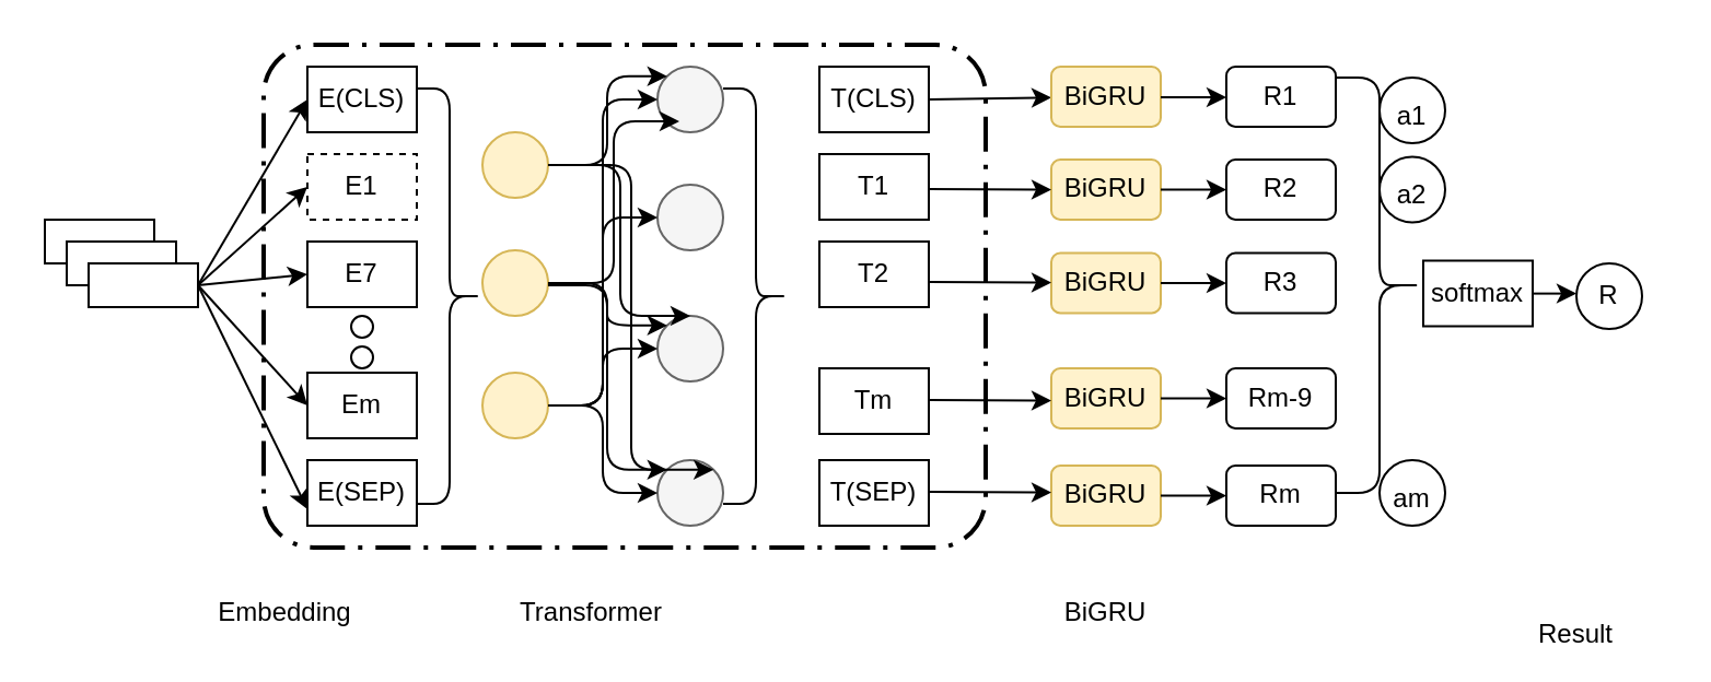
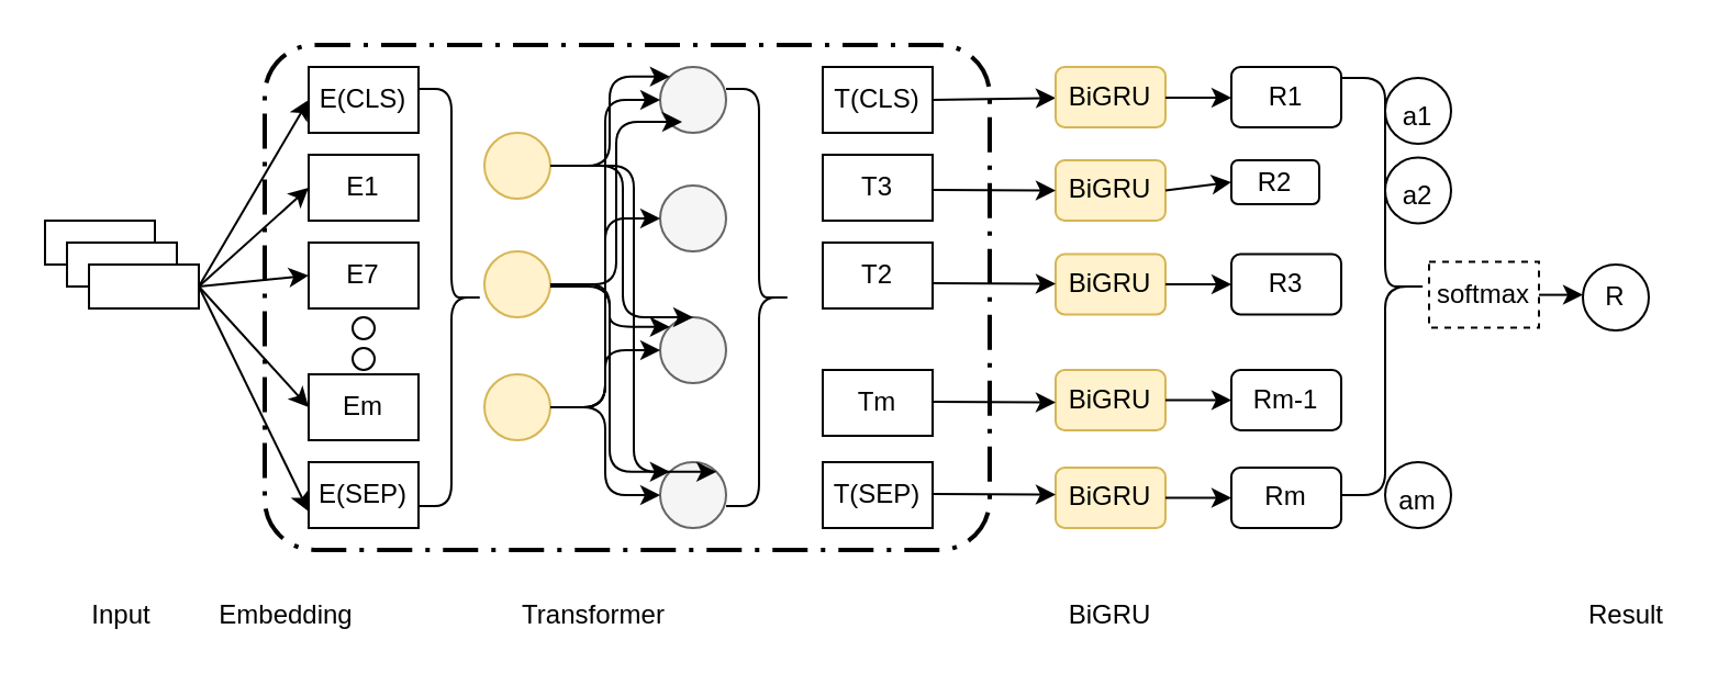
  <mxCell id="0" />
  <mxCell id="1" parent="0" />
  <mxCell id="2" value="" style="rounded=0;whiteSpace=wrap;html=1;" parent="1" vertex="1"><mxGeometry x="20" y="100" width="50" height="20" as="geometry" /></mxCell>
  <mxCell id="3" value="" style="rounded=0;whiteSpace=wrap;html=1;" parent="1" vertex="1"><mxGeometry x="30" y="110" width="50" height="20" as="geometry" /></mxCell>
  <mxCell id="4" value="" style="rounded=0;whiteSpace=wrap;html=1;" parent="1" vertex="1"><mxGeometry x="40" y="120" width="50" height="20" as="geometry" /></mxCell>
  <mxCell id="5" value="" style="rounded=1;arcSize=10;dashed=1;strokeColor=#000000;fillColor=none;gradientColor=none;dashPattern=8 3 1 3;strokeWidth=2;" parent="1" vertex="1"><mxGeometry x="120" y="20" width="330" height="230" as="geometry" /></mxCell>
  <mxCell id="6" value="E(CLS)" style="rounded=0;whiteSpace=wrap;html=1;" parent="1" vertex="1"><mxGeometry x="140" y="30" width="50" height="30" as="geometry" /></mxCell>
- <mxCell id="7" value="E1" style="rounded=0;whiteSpace=wrap;html=1;dashed=1;" parent="1" vertex="1"><mxGeometry x="140" y="70" width="50" height="30" as="geometry" /></mxCell>
+ <mxCell id="7" value="E1" style="rounded=0;whiteSpace=wrap;html=1;" parent="1" vertex="1"><mxGeometry x="140" y="70" width="50" height="30" as="geometry" /></mxCell>
  <mxCell id="8" value="E7" style="rounded=0;whiteSpace=wrap;html=1;" parent="1" vertex="1"><mxGeometry x="140" y="110" width="50" height="30" as="geometry" /></mxCell>
  <mxCell id="9" value="Em&lt;span style=&quot;color: rgba(0 , 0 , 0 , 0) ; font-family: monospace ; font-size: 0px&quot;&gt;%3CmxGraphModel%3E%3Croot%3E%3CmxCell%20id%3D%220%22%2F%3E%3CmxCell%20id%3D%221%22%20parent%3D%220%22%2F%3E%3CmxCell%20id%3D%222%22%20value%3D%22E2%22%20style%3D%22rounded%3D0%3BwhiteSpace%3Dwrap%3Bhtml%3D1%3B%22%20vertex%3D%221%22%20parent%3D%221%22%3E%3CmxGeometry%20x%3D%22130%22%20y%3D%22200%22%20width%3D%2250%22%20height%3D%2230%22%20as%3D%22geometry%22%2F%3E%3C%2FmxCell%3E%3C%2Froot%3E%3C%2FmxGraphModel%3E&lt;/span&gt;" style="rounded=0;whiteSpace=wrap;html=1;" parent="1" vertex="1"><mxGeometry x="140" y="170" width="50" height="30" as="geometry" /></mxCell>
  <mxCell id="10" value="E(SEP)&lt;span style=&quot;color: rgba(0 , 0 , 0 , 0) ; font-family: monospace ; font-size: 0px&quot;&gt;%3CmxGraphModel%3E%3Croot%3E%3CmxCell%20id%3D%220%22%2F%3E%3CmxCell%20id%3D%221%22%20parent%3D%220%22%2F%3E%3CmxCell%20id%3D%222%22%20value%3D%22E2%22%20style%3D%22rounded%3D0%3BwhiteSpace%3Dwrap%3Bhtml%3D1%3B%22%20vertex%3D%221%22%20parent%3D%221%22%3E%3CmxGeometry%20x%3D%22130%22%20y%3D%22200%22%20width%3D%2250%22%20height%3D%2230%22%20as%3D%22geometry%22%2F%3E%3C%2FmxCell%3E%3C%2Froot%3E%3C%2FmxGraphModel%3E&lt;/span&gt;" style="rounded=0;whiteSpace=wrap;html=1;" parent="1" vertex="1"><mxGeometry x="140" y="210" width="50" height="30" as="geometry" /></mxCell>
  <mxCell id="11" value="" style="ellipse;whiteSpace=wrap;html=1;aspect=fixed;" parent="1" vertex="1"><mxGeometry x="160" y="144" width="10" height="10" as="geometry" /></mxCell>
  <mxCell id="12" value="" style="ellipse;whiteSpace=wrap;html=1;aspect=fixed;" parent="1" vertex="1"><mxGeometry x="160" y="158" width="10" height="10" as="geometry" /></mxCell>
+ <mxCell id="13" value="Input" style="text;html=1;strokeColor=none;fillColor=none;align=center;verticalAlign=middle;whiteSpace=wrap;rounded=0;" parent="1" vertex="1"><mxGeometry x="35" y="270" width="40" height="20" as="geometry" /></mxCell>
  <mxCell id="14" value="" style="endArrow=classic;html=1;exitX=1;exitY=0.5;exitDx=0;exitDy=0;entryX=0;entryY=0.5;entryDx=0;entryDy=0;" parent="1" source="4" target="6" edge="1"><mxGeometry width="50" height="50" relative="1" as="geometry"><mxPoint x="210" y="160" as="sourcePoint" /><mxPoint x="260" y="110" as="targetPoint" /></mxGeometry></mxCell>
  <mxCell id="15" value="" style="endArrow=classic;html=1;entryX=0;entryY=0.5;entryDx=0;entryDy=0;" parent="1" target="7" edge="1"><mxGeometry width="50" height="50" relative="1" as="geometry"><mxPoint x="90" y="130" as="sourcePoint" /><mxPoint x="150" y="55" as="targetPoint" /></mxGeometry></mxCell>
  <mxCell id="16" value="" style="endArrow=classic;html=1;entryX=0;entryY=0.5;entryDx=0;entryDy=0;" parent="1" target="8" edge="1"><mxGeometry width="50" height="50" relative="1" as="geometry"><mxPoint x="90" y="130" as="sourcePoint" /><mxPoint x="160" y="65" as="targetPoint" /></mxGeometry></mxCell>
  <mxCell id="17" value="" style="endArrow=classic;html=1;entryX=0;entryY=0.5;entryDx=0;entryDy=0;exitX=1;exitY=0.5;exitDx=0;exitDy=0;" parent="1" source="4" target="9" edge="1"><mxGeometry width="50" height="50" relative="1" as="geometry"><mxPoint x="100" y="140" as="sourcePoint" /><mxPoint x="150" y="135" as="targetPoint" /></mxGeometry></mxCell>
  <mxCell id="18" value="" style="endArrow=classic;html=1;entryX=0;entryY=0.75;entryDx=0;entryDy=0;exitX=1;exitY=0.5;exitDx=0;exitDy=0;" parent="1" source="4" target="10" edge="1"><mxGeometry width="50" height="50" relative="1" as="geometry"><mxPoint x="100" y="140" as="sourcePoint" /><mxPoint x="150" y="195" as="targetPoint" /></mxGeometry></mxCell>
  <mxCell id="19" value="Embedding" style="text;html=1;strokeColor=none;fillColor=none;align=center;verticalAlign=middle;whiteSpace=wrap;rounded=0;" parent="1" vertex="1"><mxGeometry x="110" y="270" width="40" height="20" as="geometry" /></mxCell>
  <mxCell id="20" value="" style="shape=curlyBracket;whiteSpace=wrap;html=1;rounded=1;direction=west;" parent="1" vertex="1"><mxGeometry x="190" y="40" width="30" height="190" as="geometry" /></mxCell>
  <mxCell id="21" value="" style="ellipse;whiteSpace=wrap;html=1;aspect=fixed;fillColor=#fff2cc;strokeColor=#d6b656;" parent="1" vertex="1"><mxGeometry x="220" y="60" width="30" height="30" as="geometry" /></mxCell>
  <mxCell id="22" value="" style="ellipse;whiteSpace=wrap;html=1;aspect=fixed;fillColor=#fff2cc;strokeColor=#d6b656;" parent="1" vertex="1"><mxGeometry x="220" y="114" width="30" height="30" as="geometry" /></mxCell>
  <mxCell id="23" value="" style="ellipse;whiteSpace=wrap;html=1;aspect=fixed;fillColor=#fff2cc;strokeColor=#d6b656;" parent="1" vertex="1"><mxGeometry x="220" y="170" width="30" height="30" as="geometry" /></mxCell>
  <mxCell id="24" value="" style="ellipse;whiteSpace=wrap;html=1;aspect=fixed;fillColor=#f5f5f5;strokeColor=#666666;fontColor=#333333;" parent="1" vertex="1"><mxGeometry x="300" y="84" width="30" height="30" as="geometry" /></mxCell>
  <mxCell id="25" value="" style="ellipse;whiteSpace=wrap;html=1;aspect=fixed;fillColor=#f5f5f5;strokeColor=#666666;fontColor=#333333;" parent="1" vertex="1"><mxGeometry x="300" y="144" width="30" height="30" as="geometry" /></mxCell>
  <mxCell id="26" value="" style="ellipse;whiteSpace=wrap;html=1;aspect=fixed;fillColor=#f5f5f5;strokeColor=#666666;fontColor=#333333;" parent="1" vertex="1"><mxGeometry x="300" y="210" width="30" height="30" as="geometry" /></mxCell>
  <mxCell id="27" value="" style="ellipse;whiteSpace=wrap;html=1;aspect=fixed;fillColor=#f5f5f5;strokeColor=#666666;fontColor=#333333;" parent="1" vertex="1"><mxGeometry x="300" y="30" width="30" height="30" as="geometry" /></mxCell>
  <mxCell id="28" value="" style="edgeStyle=elbowEdgeStyle;elbow=horizontal;endArrow=classic;html=1;exitX=1;exitY=0.5;exitDx=0;exitDy=0;entryX=0;entryY=0.5;entryDx=0;entryDy=0;" parent="1" source="23" target="27" edge="1"><mxGeometry width="50" height="50" relative="1" as="geometry"><mxPoint x="250" y="160" as="sourcePoint" /><mxPoint x="300" y="110" as="targetPoint" /></mxGeometry></mxCell>
  <mxCell id="29" value="" style="edgeStyle=elbowEdgeStyle;elbow=horizontal;endArrow=classic;html=1;exitX=1;exitY=0.5;exitDx=0;exitDy=0;entryX=0;entryY=0.5;entryDx=0;entryDy=0;" parent="1" source="23" target="24" edge="1"><mxGeometry width="50" height="50" relative="1" as="geometry"><mxPoint x="260" y="195" as="sourcePoint" /><mxPoint x="310" y="55" as="targetPoint" /></mxGeometry></mxCell>
  <mxCell id="30" value="" style="edgeStyle=elbowEdgeStyle;elbow=horizontal;endArrow=classic;html=1;exitX=1;exitY=0.5;exitDx=0;exitDy=0;entryX=0;entryY=0.5;entryDx=0;entryDy=0;" parent="1" source="23" target="25" edge="1"><mxGeometry width="50" height="50" relative="1" as="geometry"><mxPoint x="260" y="195" as="sourcePoint" /><mxPoint x="310" y="109" as="targetPoint" /></mxGeometry></mxCell>
  <mxCell id="31" value="" style="edgeStyle=elbowEdgeStyle;elbow=horizontal;endArrow=classic;html=1;exitX=1;exitY=0.5;exitDx=0;exitDy=0;entryX=0;entryY=0.5;entryDx=0;entryDy=0;" parent="1" source="23" target="26" edge="1"><mxGeometry width="50" height="50" relative="1" as="geometry"><mxPoint x="260" y="195" as="sourcePoint" /><mxPoint x="310" y="169" as="targetPoint" /></mxGeometry></mxCell>
  <mxCell id="32" value="" style="edgeStyle=elbowEdgeStyle;elbow=horizontal;endArrow=classic;html=1;exitX=1;exitY=0.5;exitDx=0;exitDy=0;entryX=0;entryY=0.5;entryDx=0;entryDy=0;" parent="1" source="22" edge="1"><mxGeometry width="50" height="50" relative="1" as="geometry"><mxPoint x="260" y="195" as="sourcePoint" /><mxPoint x="310" y="55" as="targetPoint" /></mxGeometry></mxCell>
  <mxCell id="33" value="" style="edgeStyle=elbowEdgeStyle;elbow=horizontal;endArrow=classic;html=1;exitX=1;exitY=0.5;exitDx=0;exitDy=0;entryX=0;entryY=0;entryDx=0;entryDy=0;" parent="1" source="22" target="25" edge="1"><mxGeometry width="50" height="50" relative="1" as="geometry"><mxPoint x="260" y="139" as="sourcePoint" /><mxPoint x="320" y="65" as="targetPoint" /></mxGeometry></mxCell>
  <mxCell id="34" value="" style="edgeStyle=elbowEdgeStyle;elbow=horizontal;endArrow=classic;html=1;entryX=0;entryY=0;entryDx=0;entryDy=0;" parent="1" target="26" edge="1"><mxGeometry width="50" height="50" relative="1" as="geometry"><mxPoint x="250" y="130" as="sourcePoint" /><mxPoint x="314.393" y="158.393" as="targetPoint" /></mxGeometry></mxCell>
  <mxCell id="35" value="" style="edgeStyle=elbowEdgeStyle;elbow=horizontal;endArrow=classic;html=1;exitX=1;exitY=0.5;exitDx=0;exitDy=0;entryX=0;entryY=0;entryDx=0;entryDy=0;" parent="1" source="21" target="27" edge="1"><mxGeometry width="50" height="50" relative="1" as="geometry"><mxPoint x="260" y="139" as="sourcePoint" /><mxPoint x="320" y="65" as="targetPoint" /></mxGeometry></mxCell>
  <mxCell id="36" value="" style="edgeStyle=elbowEdgeStyle;elbow=horizontal;endArrow=classic;html=1;entryX=0.5;entryY=0;entryDx=0;entryDy=0;" parent="1" target="25" edge="1"><mxGeometry width="50" height="50" relative="1" as="geometry"><mxPoint x="250" y="75" as="sourcePoint" /><mxPoint x="330" y="75" as="targetPoint" /></mxGeometry></mxCell>
  <mxCell id="37" value="" style="edgeStyle=elbowEdgeStyle;elbow=horizontal;endArrow=classic;html=1;exitX=1;exitY=0.5;exitDx=0;exitDy=0;entryX=1;entryY=0;entryDx=0;entryDy=0;" parent="1" source="21" target="26" edge="1"><mxGeometry width="50" height="50" relative="1" as="geometry"><mxPoint x="280" y="159" as="sourcePoint" /><mxPoint x="340" y="85" as="targetPoint" /></mxGeometry></mxCell>
  <mxCell id="38" value="Transformer" style="text;html=1;strokeColor=none;fillColor=none;align=center;verticalAlign=middle;whiteSpace=wrap;rounded=0;" parent="1" vertex="1"><mxGeometry x="250" y="270" width="40" height="20" as="geometry" /></mxCell>
  <mxCell id="39" value="T(CLS)" style="rounded=0;whiteSpace=wrap;html=1;" parent="1" vertex="1"><mxGeometry x="374" y="30" width="50" height="30" as="geometry" /></mxCell>
- <mxCell id="40" value="T1" style="rounded=0;whiteSpace=wrap;html=1;" parent="1" vertex="1"><mxGeometry x="374" y="70" width="50" height="30" as="geometry" /></mxCell>
+ <mxCell id="40" value="T3" style="rounded=0;whiteSpace=wrap;html=1;" parent="1" vertex="1"><mxGeometry x="374" y="70" width="50" height="30" as="geometry" /></mxCell>
  <mxCell id="41" value="T2" style="rounded=0;whiteSpace=wrap;html=1;" parent="1" vertex="1"><mxGeometry x="374" y="110" width="50" height="30" as="geometry" /></mxCell>
  <mxCell id="42" value="Tm" style="rounded=0;whiteSpace=wrap;html=1;" parent="1" vertex="1"><mxGeometry x="374" y="168" width="50" height="30" as="geometry" /></mxCell>
  <mxCell id="43" value="T(SEP)" style="rounded=0;whiteSpace=wrap;html=1;" parent="1" vertex="1"><mxGeometry x="374" y="210" width="50" height="30" as="geometry" /></mxCell>
  <mxCell id="44" value="" style="shape=curlyBracket;whiteSpace=wrap;html=1;rounded=1;direction=west;" parent="1" vertex="1"><mxGeometry x="330" y="40" width="30" height="190" as="geometry" /></mxCell>
  <mxCell id="45" value="" style="endArrow=classic;html=1;exitX=1;exitY=0.5;exitDx=0;exitDy=0;" parent="1" source="39" target="46" edge="1"><mxGeometry width="50" height="50" relative="1" as="geometry"><mxPoint x="490" y="260" as="sourcePoint" /><mxPoint x="470" y="45" as="targetPoint" /></mxGeometry></mxCell>
  <mxCell id="46" value="BiGRU" style="rounded=1;whiteSpace=wrap;html=1;fillColor=#fff2cc;strokeColor=#d6b656;" parent="1" vertex="1"><mxGeometry x="480" y="30" width="50" height="27.5" as="geometry" /></mxCell>
  <mxCell id="47" value="BiGRU" style="rounded=1;whiteSpace=wrap;html=1;fillColor=#fff2cc;strokeColor=#d6b656;" parent="1" vertex="1"><mxGeometry x="480" y="72.5" width="50" height="27.5" as="geometry" /></mxCell>
  <mxCell id="48" value="BiGRU" style="rounded=1;whiteSpace=wrap;html=1;fillColor=#fff2cc;strokeColor=#d6b656;" parent="1" vertex="1"><mxGeometry x="480" y="115.25" width="50" height="27.5" as="geometry" /></mxCell>
  <mxCell id="49" value="BiGRU" style="rounded=1;whiteSpace=wrap;html=1;fillColor=#fff2cc;strokeColor=#d6b656;" parent="1" vertex="1"><mxGeometry x="480" y="168" width="50" height="27.5" as="geometry" /></mxCell>
  <mxCell id="50" value="BiGRU" style="rounded=1;whiteSpace=wrap;html=1;fillColor=#fff2cc;strokeColor=#d6b656;" parent="1" vertex="1"><mxGeometry x="480" y="212.5" width="50" height="27.5" as="geometry" /></mxCell>
  <mxCell id="51" value="" style="endArrow=classic;html=1;entryX=0;entryY=0.5;entryDx=0;entryDy=0;" parent="1" target="47" edge="1"><mxGeometry width="50" height="50" relative="1" as="geometry"><mxPoint x="424" y="86" as="sourcePoint" /><mxPoint x="490" y="54.136" as="targetPoint" /></mxGeometry></mxCell>
  <mxCell id="52" value="" style="endArrow=classic;html=1;entryX=0;entryY=0.5;entryDx=0;entryDy=0;" parent="1" edge="1"><mxGeometry width="50" height="50" relative="1" as="geometry"><mxPoint x="424" y="128.5" as="sourcePoint" /><mxPoint x="480" y="128.75" as="targetPoint" /></mxGeometry></mxCell>
  <mxCell id="53" value="" style="endArrow=classic;html=1;entryX=0;entryY=0.5;entryDx=0;entryDy=0;" parent="1" edge="1"><mxGeometry width="50" height="50" relative="1" as="geometry"><mxPoint x="424" y="182.5" as="sourcePoint" /><mxPoint x="480" y="182.75" as="targetPoint" /></mxGeometry></mxCell>
  <mxCell id="54" value="" style="endArrow=classic;html=1;entryX=0;entryY=0.5;entryDx=0;entryDy=0;" parent="1" edge="1"><mxGeometry width="50" height="50" relative="1" as="geometry"><mxPoint x="424" y="224.5" as="sourcePoint" /><mxPoint x="480" y="224.75" as="targetPoint" /></mxGeometry></mxCell>
  <mxCell id="55" value="" style="shape=curlyBracket;whiteSpace=wrap;html=1;rounded=1;direction=west;" parent="1" vertex="1"><mxGeometry x="610" y="35" width="40" height="190" as="geometry" /></mxCell>
  <mxCell id="56" value="R1" style="rounded=1;whiteSpace=wrap;html=1;" parent="1" vertex="1"><mxGeometry x="560" y="30" width="50" height="27.5" as="geometry" /></mxCell>
- <mxCell id="57" value="R2" style="rounded=1;whiteSpace=wrap;html=1;" parent="1" vertex="1"><mxGeometry x="560" y="72.5" width="50" height="27.5" as="geometry" /></mxCell>
+ <mxCell id="57" value="R2" style="rounded=1;whiteSpace=wrap;html=1;" parent="1" vertex="1"><mxGeometry x="560" y="72.5" width="40" height="20" as="geometry" /></mxCell>
  <mxCell id="58" value="R3" style="rounded=1;whiteSpace=wrap;html=1;" parent="1" vertex="1"><mxGeometry x="560" y="115.25" width="50" height="27.5" as="geometry" /></mxCell>
- <mxCell id="59" value="Rm-9" style="rounded=1;whiteSpace=wrap;html=1;" parent="1" vertex="1"><mxGeometry x="560" y="168" width="50" height="27.5" as="geometry" /></mxCell>
+ <mxCell id="59" value="Rm-1" style="rounded=1;whiteSpace=wrap;html=1;" parent="1" vertex="1"><mxGeometry x="560" y="168" width="50" height="27.5" as="geometry" /></mxCell>
  <mxCell id="60" value="Rm" style="rounded=1;whiteSpace=wrap;html=1;" parent="1" vertex="1"><mxGeometry x="560" y="212.5" width="50" height="27.5" as="geometry" /></mxCell>
  <mxCell id="61" value="" style="ellipse;whiteSpace=wrap;html=1;aspect=fixed;" parent="1" vertex="1"><mxGeometry x="630" y="35" width="30" height="30" as="geometry" /></mxCell>
  <mxCell id="62" value="a1" style="text;html=1;strokeColor=none;fillColor=none;align=center;verticalAlign=middle;whiteSpace=wrap;rounded=0;" parent="1" vertex="1"><mxGeometry x="630" y="45" width="30" height="15" as="geometry" /></mxCell>
  <mxCell id="63" value="" style="ellipse;whiteSpace=wrap;html=1;aspect=fixed;" parent="1" vertex="1"><mxGeometry x="630" y="71.25" width="30" height="30" as="geometry" /></mxCell>
  <mxCell id="64" value="a2" style="text;html=1;strokeColor=none;fillColor=none;align=center;verticalAlign=middle;whiteSpace=wrap;rounded=0;" parent="1" vertex="1"><mxGeometry x="630" y="81.25" width="30" height="15" as="geometry" /></mxCell>
  <mxCell id="65" value="" style="ellipse;whiteSpace=wrap;html=1;aspect=fixed;" parent="1" vertex="1"><mxGeometry x="630" y="210" width="30" height="30" as="geometry" /></mxCell>
  <mxCell id="66" value="am" style="text;html=1;strokeColor=none;fillColor=none;align=center;verticalAlign=middle;whiteSpace=wrap;rounded=0;" parent="1" vertex="1"><mxGeometry x="630" y="220" width="30" height="15" as="geometry" /></mxCell>
  <mxCell id="67" value="BiGRU" style="text;html=1;strokeColor=none;fillColor=none;align=center;verticalAlign=middle;whiteSpace=wrap;rounded=0;" parent="1" vertex="1"><mxGeometry x="485" y="270" width="40" height="20" as="geometry" /></mxCell>
  <mxCell id="68" style="edgeStyle=orthogonalEdgeStyle;rounded=0;orthogonalLoop=1;jettySize=auto;html=1;" parent="1" source="69" edge="1"><mxGeometry relative="1" as="geometry"><mxPoint x="720" y="133.75" as="targetPoint" /></mxGeometry></mxCell>
- <mxCell id="69" value="softmax" style="rounded=0;whiteSpace=wrap;html=1;" parent="1" vertex="1"><mxGeometry x="650" y="118.75" width="50" height="30" as="geometry" /></mxCell>
+ <mxCell id="69" value="softmax" style="rounded=0;whiteSpace=wrap;html=1;dashed=1;" parent="1" vertex="1"><mxGeometry x="650" y="118.75" width="50" height="30" as="geometry" /></mxCell>
  <mxCell id="70" value="R" style="ellipse;whiteSpace=wrap;html=1;aspect=fixed;" parent="1" vertex="1"><mxGeometry x="720" y="120" width="30" height="30" as="geometry" /></mxCell>
- <mxCell id="71" value="Result" style="text;html=1;strokeColor=none;fillColor=none;align=center;verticalAlign=middle;whiteSpace=wrap;rounded=0;" parent="1" vertex="1"><mxGeometry x="700" y="280" width="40" height="20" as="geometry" /></mxCell>
+ <mxCell id="71" value="Result" style="text;html=1;strokeColor=none;fillColor=none;align=center;verticalAlign=middle;whiteSpace=wrap;rounded=0;" parent="1" vertex="1"><mxGeometry x="720" y="270" width="40" height="20" as="geometry" /></mxCell>
  <mxCell id="72" value="" style="endArrow=classic;html=1;" parent="1" edge="1"><mxGeometry width="50" height="50" relative="1" as="geometry"><mxPoint x="530" y="44" as="sourcePoint" /><mxPoint x="560" y="44" as="targetPoint" /></mxGeometry></mxCell>
  <mxCell id="73" value="" style="endArrow=classic;html=1;entryX=0;entryY=0.5;entryDx=0;entryDy=0;exitX=1;exitY=0.5;exitDx=0;exitDy=0;" parent="1" source="47" target="57" edge="1"><mxGeometry width="50" height="50" relative="1" as="geometry"><mxPoint x="540" y="54" as="sourcePoint" /><mxPoint x="570" y="54" as="targetPoint" /></mxGeometry></mxCell>
  <mxCell id="74" value="" style="endArrow=classic;html=1;entryX=0;entryY=0.5;entryDx=0;entryDy=0;exitX=1;exitY=0.5;exitDx=0;exitDy=0;" parent="1" source="48" target="58" edge="1"><mxGeometry width="50" height="50" relative="1" as="geometry"><mxPoint x="540" y="96.25" as="sourcePoint" /><mxPoint x="570" y="96.25" as="targetPoint" /></mxGeometry></mxCell>
  <mxCell id="75" value="" style="endArrow=classic;html=1;entryX=0;entryY=0.5;entryDx=0;entryDy=0;exitX=1;exitY=0.5;exitDx=0;exitDy=0;" parent="1" source="49" target="59" edge="1"><mxGeometry width="50" height="50" relative="1" as="geometry"><mxPoint x="540" y="139" as="sourcePoint" /><mxPoint x="570" y="139" as="targetPoint" /></mxGeometry></mxCell>
  <mxCell id="76" value="" style="endArrow=classic;html=1;entryX=0;entryY=0.5;entryDx=0;entryDy=0;exitX=1;exitY=0.5;exitDx=0;exitDy=0;" parent="1" source="50" target="60" edge="1"><mxGeometry width="50" height="50" relative="1" as="geometry"><mxPoint x="540" y="191.75" as="sourcePoint" /><mxPoint x="570" y="191.75" as="targetPoint" /></mxGeometry></mxCell>
